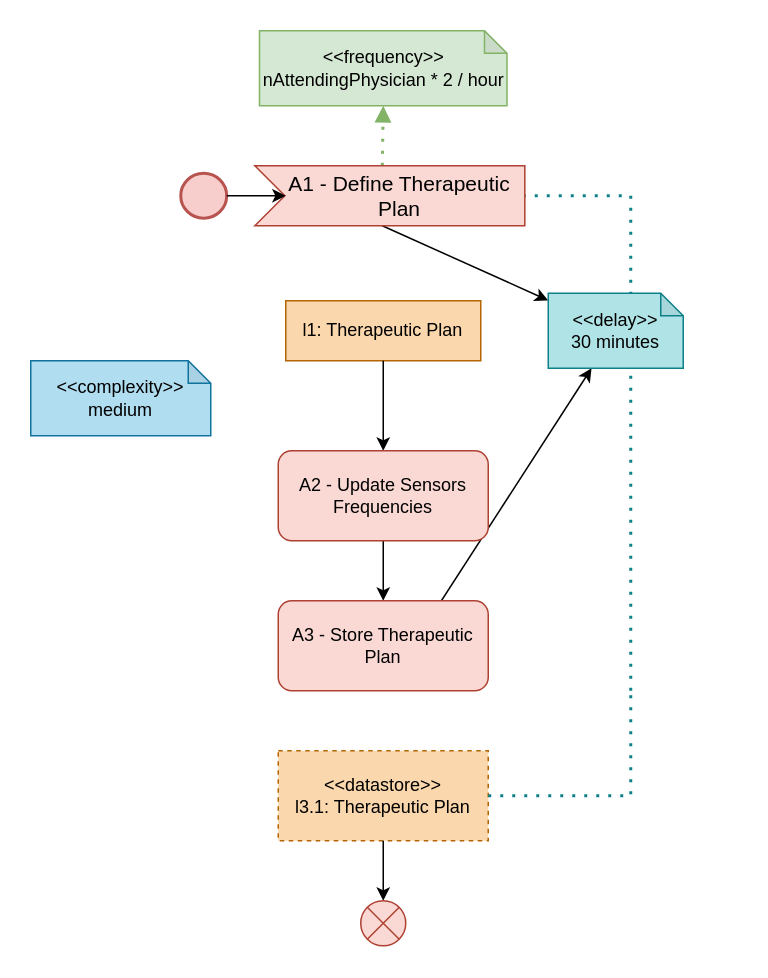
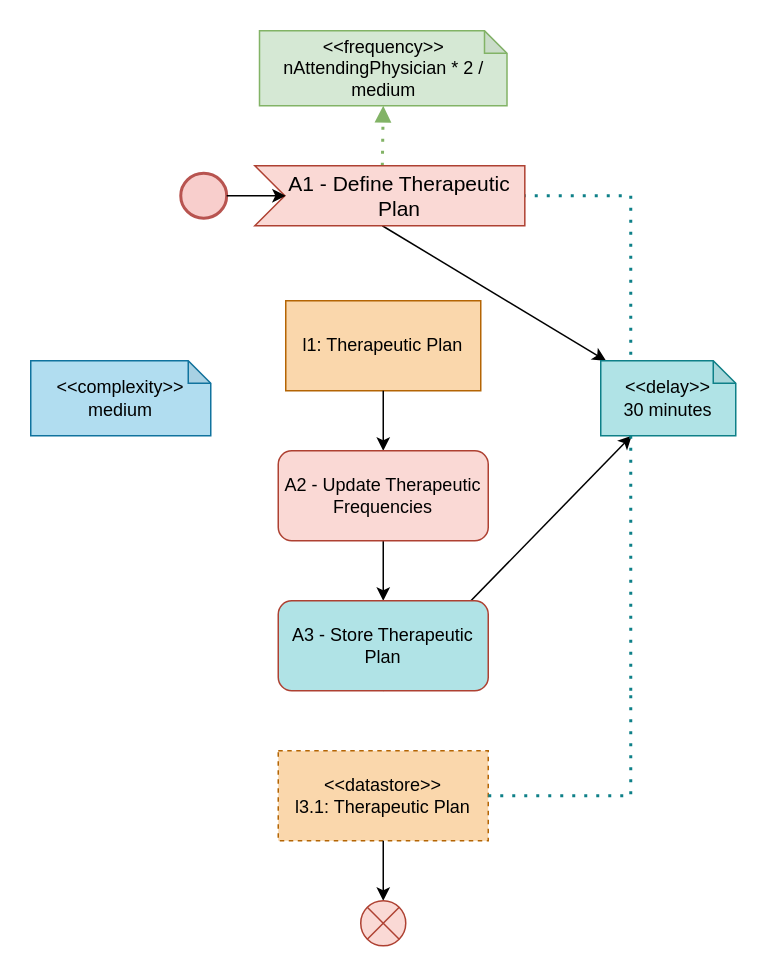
  <mxCell id="0" />
  <mxCell id="1" parent="0" />
- <mxCell id="2" value="l1: Therapeutic Plan" style="rounded=0;whiteSpace=wrap;html=1;fillColor=#fad7ac;strokeColor=#b46504;" parent="1" vertex="1"><mxGeometry x="190" y="200" width="130" height="40" as="geometry" /></mxCell>
+ <mxCell id="2" value="l1: Therapeutic Plan" style="rounded=0;whiteSpace=wrap;html=1;fillColor=#fad7ac;strokeColor=#b46504;" parent="1" vertex="1"><mxGeometry x="190" y="200" width="130" height="60" as="geometry" /></mxCell>
  <mxCell id="3" value="" style="endArrow=classic;html=1;rounded=0;exitX=0;exitY=0;exitDx=85;exitDy=40;exitPerimeter=0;" parent="1" source="17" target="12" edge="1"><mxGeometry width="50" height="50" relative="1" as="geometry"><mxPoint x="260" y="280" as="sourcePoint" /><mxPoint x="310" y="230" as="targetPoint" /></mxGeometry></mxCell>
  <mxCell id="4" value="" style="endArrow=classic;html=1;rounded=0;exitX=0.5;exitY=1;exitDx=0;exitDy=0;entryX=0.5;entryY=0;entryDx=0;entryDy=0;" parent="1" source="2" edge="1"><mxGeometry width="50" height="50" relative="1" as="geometry"><mxPoint x="260" y="280" as="sourcePoint" /><mxPoint x="255" y="300" as="targetPoint" /></mxGeometry></mxCell>
  <mxCell id="5" value="" style="endArrow=classic;html=1;rounded=0;exitX=0.5;exitY=1;exitDx=0;exitDy=0;entryX=0.5;entryY=0;entryDx=0;entryDy=0;" parent="1" target="16" edge="1"><mxGeometry width="50" height="50" relative="1" as="geometry"><mxPoint x="255" y="360" as="sourcePoint" /><mxPoint x="254.001" y="401.805" as="targetPoint" /></mxGeometry></mxCell>
  <mxCell id="6" value="&amp;lt;&amp;lt;datastore&amp;gt;&amp;gt;&lt;div&gt;l3.1: Therapeutic Plan&lt;/div&gt;" style="rounded=0;whiteSpace=wrap;html=1;fillColor=#fad7ac;strokeColor=#b46504;dashed=1;" parent="1" vertex="1"><mxGeometry x="185" y="500" width="140" height="60" as="geometry" /></mxCell>
  <mxCell id="7" value="" style="endArrow=classic;html=1;rounded=0;exitX=0.5;exitY=1;exitDx=0;exitDy=0;" parent="1" source="16" target="12" edge="1"><mxGeometry width="50" height="50" relative="1" as="geometry"><mxPoint x="260" y="480" as="sourcePoint" /><mxPoint x="310" y="430" as="targetPoint" /></mxGeometry></mxCell>
  <mxCell id="8" value="" style="endArrow=classic;html=1;rounded=0;exitX=0.5;exitY=1;exitDx=0;exitDy=0;entryX=0.5;entryY=0;entryDx=0;entryDy=0;" parent="1" source="6" target="9" edge="1"><mxGeometry width="50" height="50" relative="1" as="geometry"><mxPoint x="260" y="480" as="sourcePoint" /><mxPoint x="110" y="670" as="targetPoint" /></mxGeometry></mxCell>
  <mxCell id="9" value="" style="shape=sumEllipse;perimeter=ellipsePerimeter;whiteSpace=wrap;html=1;backgroundOutline=1;fillColor=#fad9d5;strokeColor=#ae4132;" parent="1" vertex="1"><mxGeometry x="240" y="600" width="30" height="30" as="geometry" /></mxCell>
  <mxCell id="10" value="" style="endArrow=none;dashed=1;html=1;dashPattern=1 3;strokeWidth=2;rounded=0;entryX=1;entryY=0.5;entryDx=0;entryDy=0;entryPerimeter=0;fillColor=#b0e3e6;strokeColor=#0e8088;" parent="1" target="17" edge="1"><mxGeometry width="50" height="50" relative="1" as="geometry"><mxPoint x="420" y="460" as="sourcePoint" /><mxPoint x="310" y="130" as="targetPoint" /><Array as="points"><mxPoint x="420" y="300" /><mxPoint x="420" y="130" /></Array></mxGeometry></mxCell>
  <mxCell id="11" value="" style="endArrow=none;dashed=1;html=1;dashPattern=1 3;strokeWidth=2;rounded=0;exitX=1;exitY=0.5;exitDx=0;exitDy=0;fillColor=#b0e3e6;strokeColor=#0e8088;" parent="1" source="6" edge="1"><mxGeometry width="50" height="50" relative="1" as="geometry"><mxPoint x="510" y="600" as="sourcePoint" /><mxPoint x="420" y="460" as="targetPoint" /><Array as="points"><mxPoint x="420" y="530" /></Array></mxGeometry></mxCell>
- <mxCell id="12" value="&amp;lt;&amp;lt;delay&amp;gt;&amp;gt;&lt;br&gt;30 minutes" style="shape=note;whiteSpace=wrap;html=1;backgroundOutline=1;darkOpacity=0.05;size=15;fillColor=#b0e3e6;strokeColor=#0e8088;" parent="1" vertex="1"><mxGeometry x="365" y="195" width="90" height="50" as="geometry" /></mxCell>
- <mxCell id="13" value="&amp;lt;&amp;lt;frequency&amp;gt;&amp;gt;&lt;br&gt;nAttendingPhysician * 2 / hour" style="shape=note;whiteSpace=wrap;html=1;backgroundOutline=1;darkOpacity=0.05;size=15;fillColor=#d5e8d4;strokeColor=#82b366;" parent="1" vertex="1"><mxGeometry x="172.5" y="20" width="165" height="50" as="geometry" /></mxCell>
+ <mxCell id="12" value="&amp;lt;&amp;lt;delay&amp;gt;&amp;gt;&lt;br&gt;30 minutes" style="shape=note;whiteSpace=wrap;html=1;backgroundOutline=1;darkOpacity=0.05;size=15;fillColor=#b0e3e6;strokeColor=#0e8088;" parent="1" vertex="1"><mxGeometry x="400" y="240" width="90" height="50" as="geometry" /></mxCell>
+ <mxCell id="13" value="&amp;lt;&amp;lt;frequency&amp;gt;&amp;gt;&lt;br&gt;nAttendingPhysician * 2 / medium" style="shape=note;whiteSpace=wrap;html=1;backgroundOutline=1;darkOpacity=0.05;size=15;fillColor=#d5e8d4;strokeColor=#82b366;" parent="1" vertex="1"><mxGeometry x="172.5" y="20" width="165" height="50" as="geometry" /></mxCell>
  <mxCell id="14" value="" style="endArrow=block;dashed=1;html=1;dashPattern=1 3;strokeWidth=2;rounded=0;entryX=0.5;entryY=1;entryDx=0;entryDy=0;entryPerimeter=0;exitX=0;exitY=0;exitDx=85;exitDy=0;exitPerimeter=0;fillColor=#d5e8d4;strokeColor=#82b366;" parent="1" source="17" target="13" edge="1"><mxGeometry width="50" height="50" relative="1" as="geometry"><mxPoint x="260" y="280" as="sourcePoint" /><mxPoint x="310" y="230" as="targetPoint" /><Array as="points"><mxPoint x="255" y="70" /></Array></mxGeometry></mxCell>
  <mxCell id="15" value="&amp;lt;&amp;lt;complexity&amp;gt;&amp;gt;&lt;br&gt;medium" style="shape=note;whiteSpace=wrap;html=1;backgroundOutline=1;darkOpacity=0.05;size=15;fillColor=#b1ddf0;strokeColor=#10739e;" parent="1" vertex="1"><mxGeometry x="20" y="240" width="120" height="50" as="geometry" /></mxCell>
- <mxCell id="16" value="A3 - Store Therapeutic Plan" style="rounded=1;whiteSpace=wrap;html=1;fillColor=#fad9d5;strokeColor=#ae4132;" parent="1" vertex="1"><mxGeometry x="185" y="400" width="140" height="60" as="geometry" /></mxCell>
+ <mxCell id="16" value="A3 - Store Therapeutic Plan" style="rounded=1;whiteSpace=wrap;html=1;fillColor=#b0e3e6;strokeColor=#ae4132;" parent="1" vertex="1"><mxGeometry x="185" y="400" width="140" height="60" as="geometry" /></mxCell>
  <mxCell id="17" value="A1 - Define Therapeutic Plan" style="html=1;shape=mxgraph.infographic.ribbonSimple;notch1=20;notch2=0;align=center;verticalAlign=middle;fontSize=14;fontStyle=0;fillColor=#fad9d5;flipH=0;spacingRight=0;spacingLeft=14;whiteSpace=wrap;strokeColor=#ae4132;" parent="1" vertex="1"><mxGeometry x="169.38" y="110" width="180" height="40" as="geometry" /></mxCell>
- <mxCell id="18" value="A2 - Update Sensors Frequencies" style="rounded=1;whiteSpace=wrap;html=1;fillColor=#fad9d5;strokeColor=#ae4132;" parent="1" vertex="1"><mxGeometry x="185" y="300" width="140" height="60" as="geometry" /></mxCell>
+ <mxCell id="18" value="A2 - Update Therapeutic Frequencies" style="rounded=1;whiteSpace=wrap;html=1;fillColor=#fad9d5;strokeColor=#ae4132;" parent="1" vertex="1"><mxGeometry x="185" y="300" width="140" height="60" as="geometry" /></mxCell>
  <mxCell id="19" value="" style="strokeWidth=2;html=1;shape=mxgraph.flowchart.start_2;whiteSpace=wrap;fillColor=#f8cecc;strokeColor=#b85450;" vertex="1" parent="1"><mxGeometry x="120" y="115" width="30.62" height="30" as="geometry" /></mxCell>
  <mxCell id="20" value="" style="endArrow=classic;html=1;rounded=0;exitX=1;exitY=0.5;exitDx=0;exitDy=0;exitPerimeter=0;entryX=0;entryY=0;entryDx=20;entryDy=20;entryPerimeter=0;" edge="1" parent="1" source="19"><mxGeometry width="50" height="50" relative="1" as="geometry"><mxPoint x="105.62" y="120" as="sourcePoint" /><mxPoint x="190" y="130" as="targetPoint" /></mxGeometry></mxCell>
